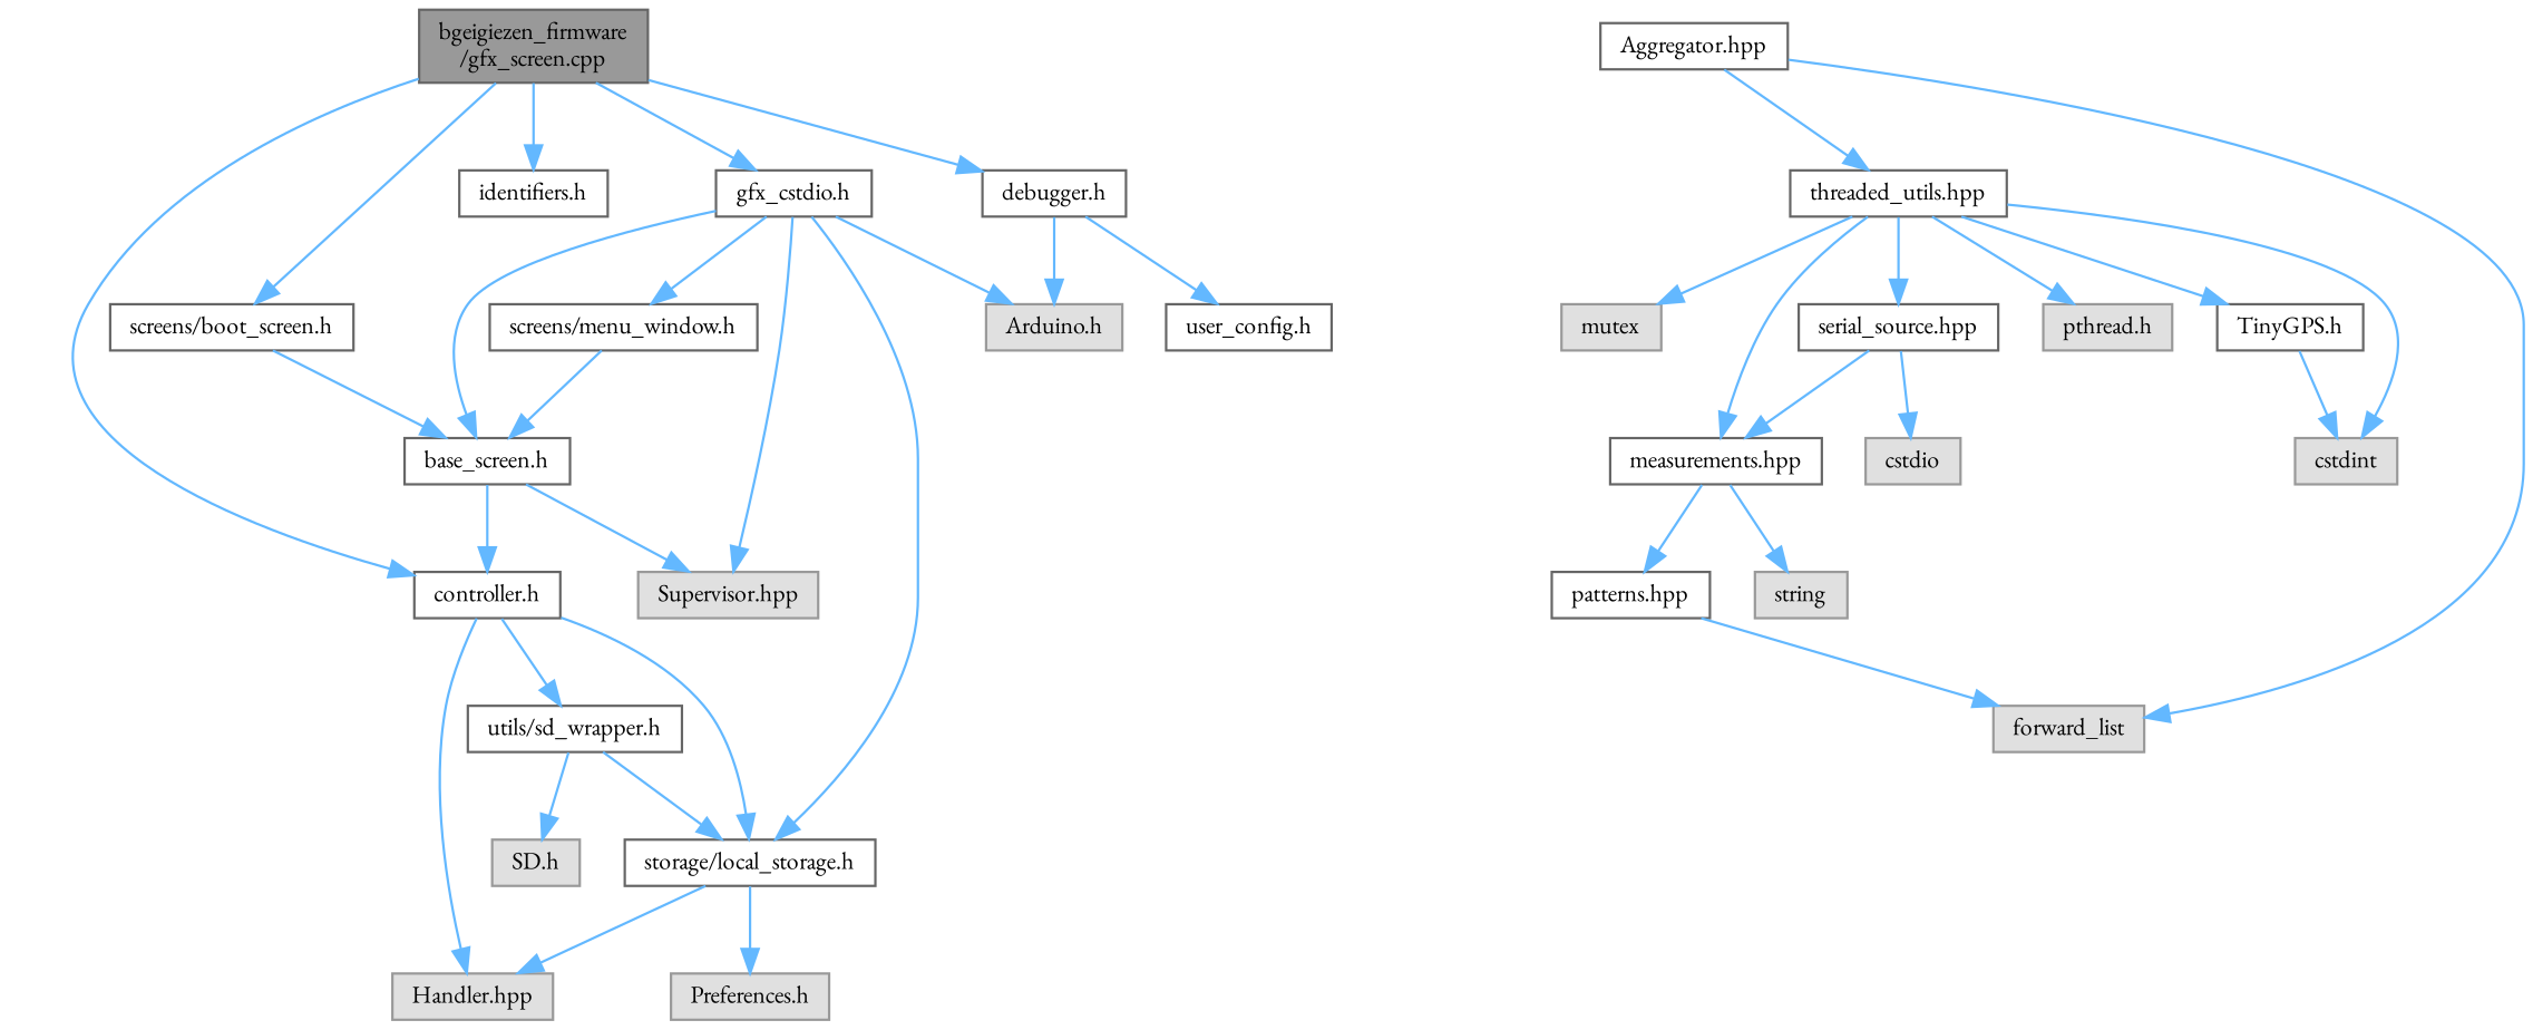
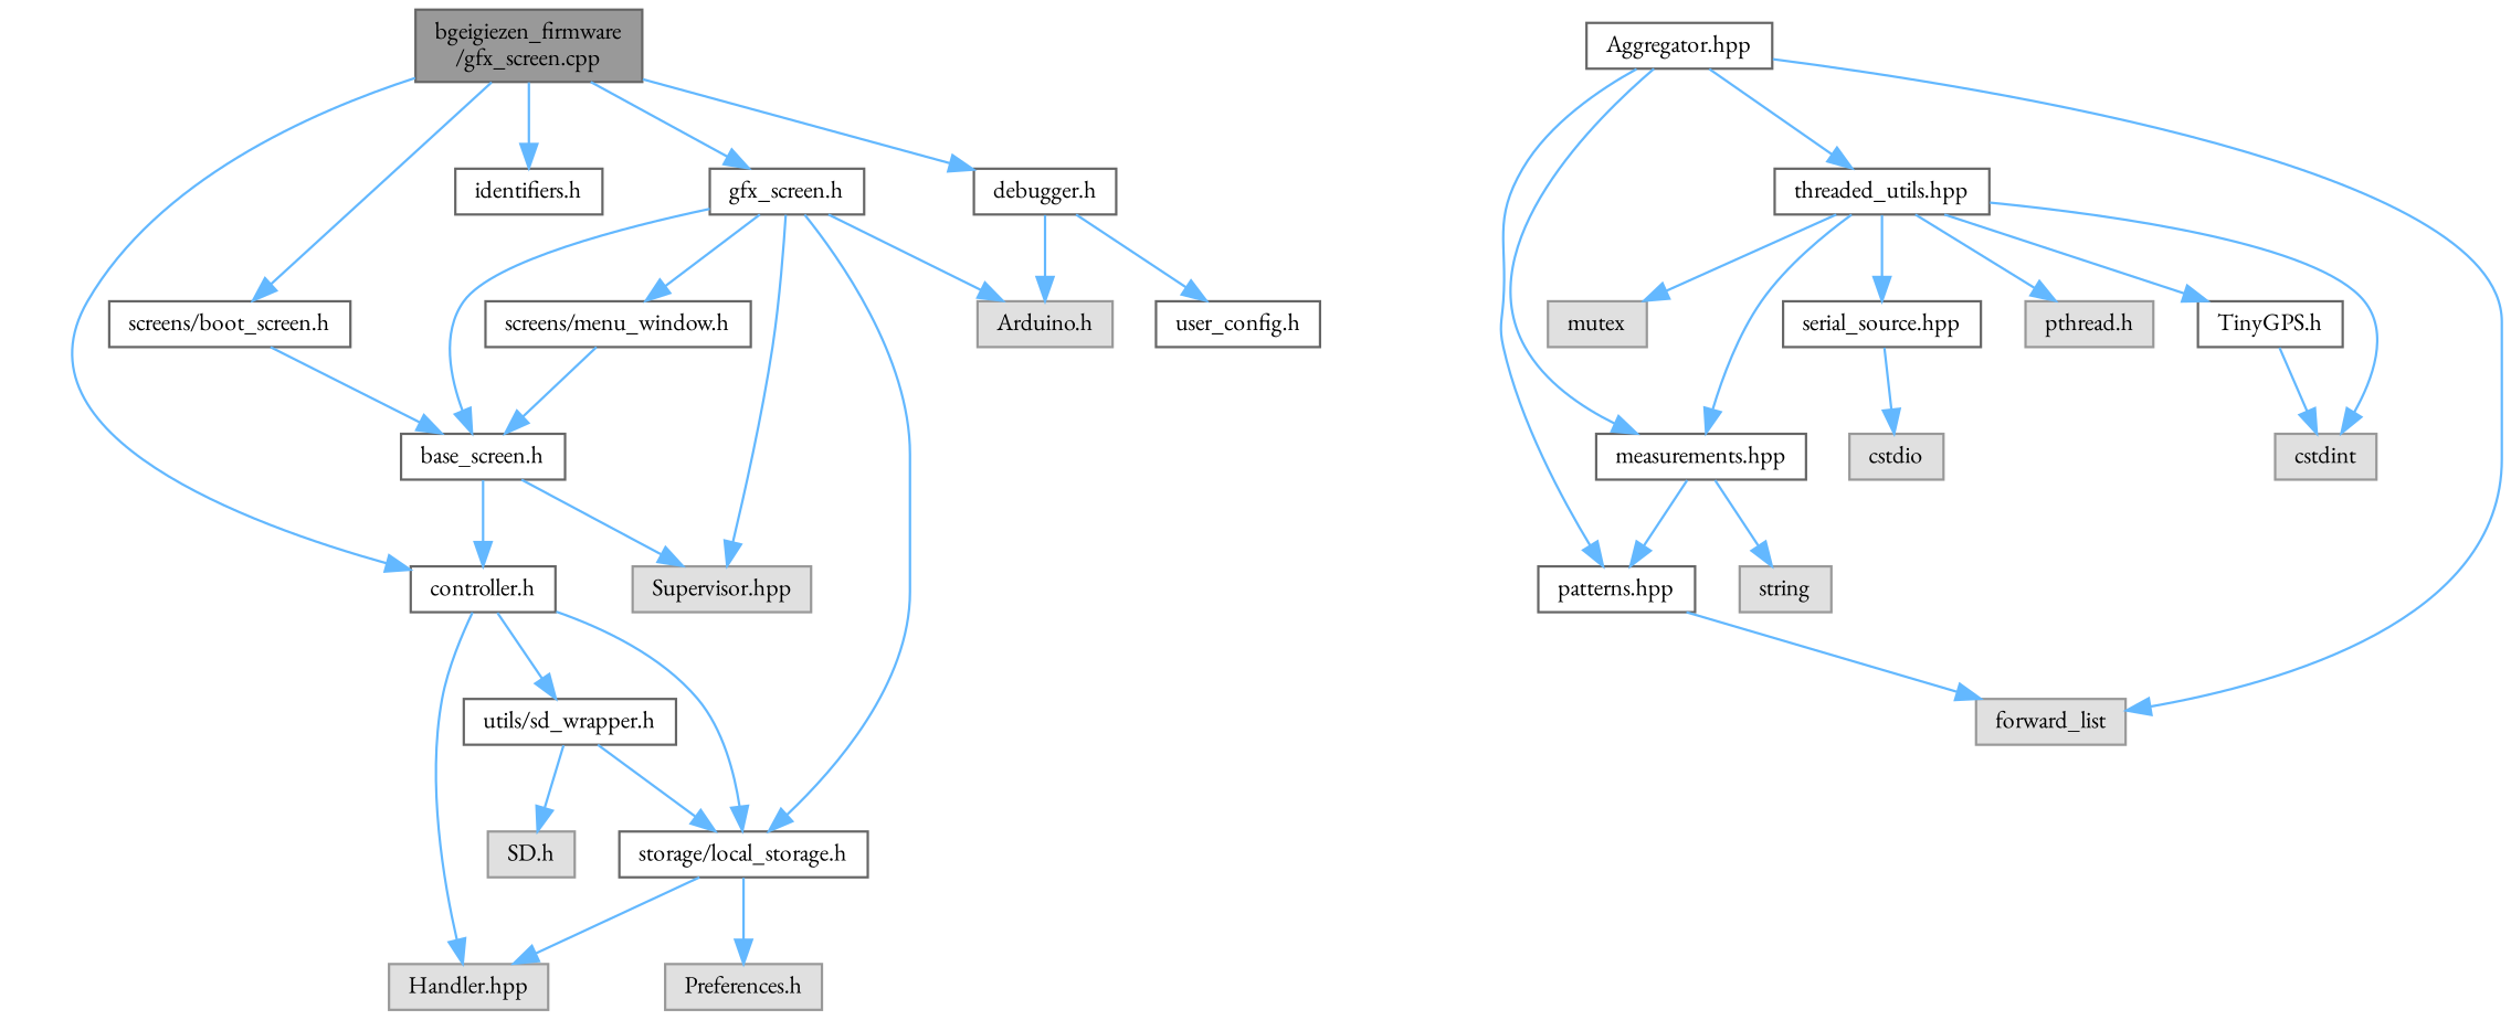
  digraph {
    fontname="EB Garamond"
    node [color=grey40 fillcolor=white fontname="EB Garamond" fontsize=10 shape=box style=filled]
    edge [color=steelblue1 fontname="EB Garamond" fontsize=10 labelfontname=Helvetica labelfontsize=10 style=solid]
    n1 [color=gray40 fillcolor=grey60 fontcolor=black height=0.2 label="bgeigiezen_firmware\l/gfx_screen.cpp" width=0.4]
-   n2 [height=0.2 label="gfx_cstdio.h" width=0.4]
+   n2 [height=0.2 label="gfx_screen.h" width=0.4]
    n3 [height=0.2 label="controller.h" width=0.4]
    n4 [height=0.2 label="identifiers.h" width=0.4]
    n5 [height=0.2 label="debugger.h" width=0.4]
    n6 [height=0.2 label="screens/boot_screen.h" width=0.4]
    n7 [height=0.2 label="storage/local_storage.h" width=0.4]
    n8 [height=0.2 label="screens/menu_window.h" width=0.4]
    n9 [height=0.2 label="base_screen.h" width=0.4]
    n10 [color=grey60 fillcolor="#E0E0E0" height=0.2 label="Supervisor.hpp" width=0.4]
    n11 [color=grey60 fillcolor="#E0E0E0" height=0.2 label="Arduino.h" width=0.4]
    n12 [color=grey60 fillcolor="#E0E0E0" height=0.2 label="Handler.hpp" width=0.4]
    n13 [height=0.2 label="utils/sd_wrapper.h" width=0.4]
    n14 [height=0.2 label="user_config.h" width=0.4]
    n15 [color=grey60 fillcolor="#E0E0E0" height=0.2 label="Preferences.h" width=0.4]
    n16 [color=grey60 fillcolor="#E0E0E0" height=0.2 label="SD.h" width=0.4]
    n17 [height=0.2 label="Aggregator.hpp" width=0.4]
    n18 [color=grey60 fillcolor="#E0E0E0" height=0.2 label=forward_list width=0.4]
    n19 [height=0.2 label="threaded_utils.hpp" width=0.4]
    n20 [height=0.2 label="measurements.hpp" width=0.4]
    n21 [height=0.2 label="patterns.hpp" width=0.4]
    n22 [color=grey60 fillcolor="#E0E0E0" height=0.2 label="pthread.h" width=0.4]
    n23 [color=grey60 fillcolor="#E0E0E0" height=0.2 label=cstdint width=0.4]
    n24 [color=grey60 fillcolor="#E0E0E0" height=0.2 label=mutex width=0.4]
    n25 [height=0.2 label="TinyGPS.h" width=0.4]
    n26 [height=0.2 label="serial_source.hpp" width=0.4]
    n27 [color=grey60 fillcolor="#E0E0E0" height=0.2 label=string width=0.4]
    n28 [color=grey60 fillcolor="#E0E0E0" height=0.2 label=cstdio width=0.4]
    n1 -> n2
    n1 -> n3
    n1 -> n4
    n1 -> n5
    n1 -> n6
    n2 -> n7
    n2 -> n8
    n2 -> n9
    n2 -> n10
    n2 -> n11
    n3 -> n7
    n3 -> n12
    n3 -> n13
    n5 -> n11
    n5 -> n14
    n6 -> n9
    n7 -> n12
    n7 -> n15
    n8 -> n9
    n9 -> n3
    n9 -> n10
    n13 -> n7
    n13 -> n16
    n17 -> n18
    n17 -> n19
-   n26 -> n20
+   n17 -> n20
+   n17 -> n21
    n19 -> n20
    n19 -> n22
    n19 -> n23
    n19 -> n24
    n19 -> n25
    n19 -> n26
    n20 -> n21
    n20 -> n27
    n21 -> n18
    n25 -> n23
    n26 -> n28
  }
